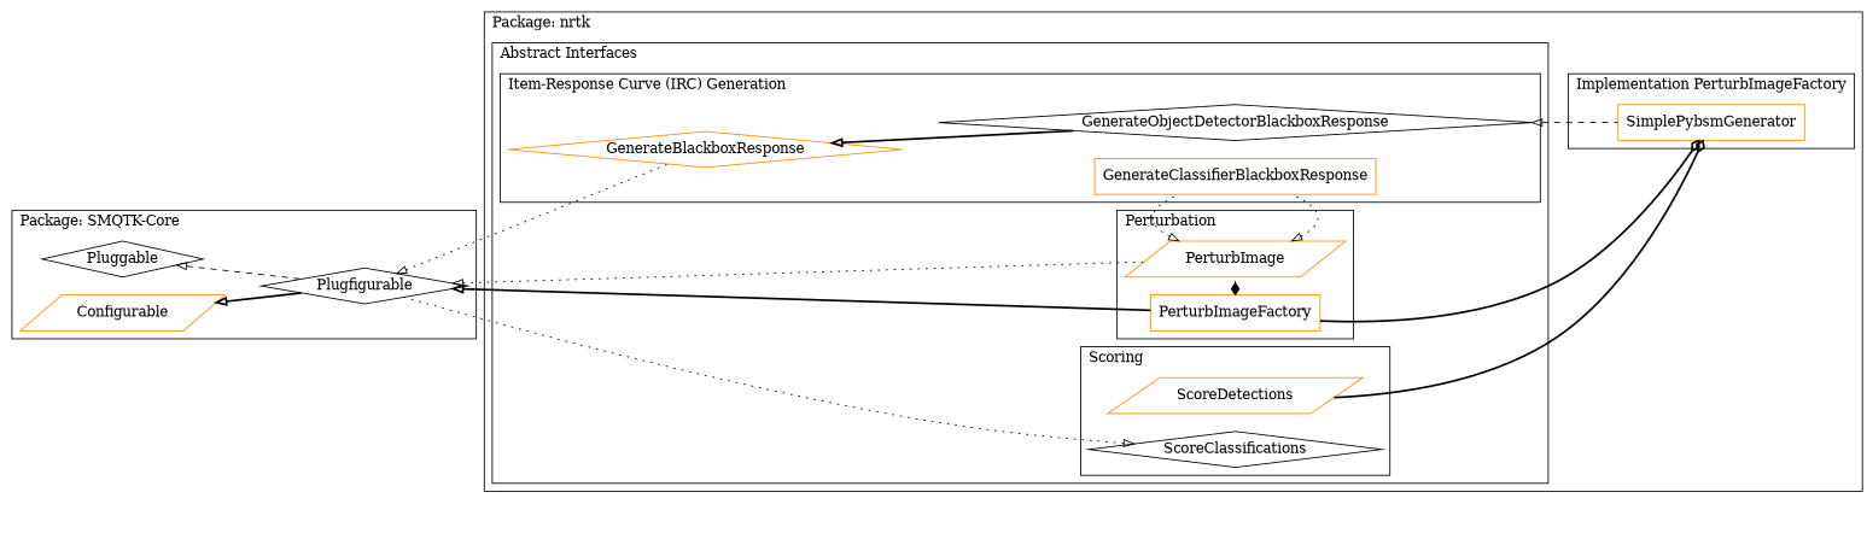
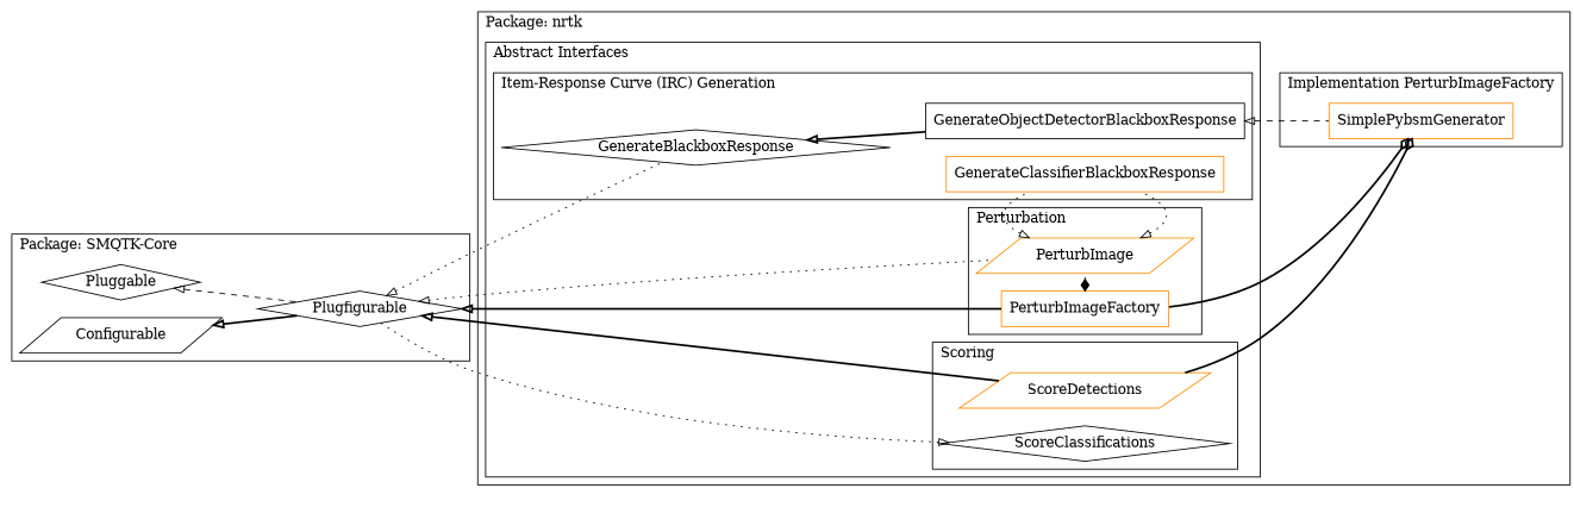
  digraph {
    labeljust=left
    newrank=true
    rankdir=LR
    node [style=solid color=darkorange]
    edge [style=bold arrowtail=empty dir=back]
    A [style=invis color=""]
    Pluggable [color=black shape=diamond]
-   Configurable [shape=parallelogram]
+   Configurable [color=black shape=parallelogram]
    B [style=invis color=""]
    Plugfigurable [color=black shape=diamond]
    C [style=invis color=""]
-   GenerateBlackboxResponse [shape=diamond]
+   GenerateBlackboxResponse [color=black shape=diamond]
    D [style=invis color=""]
    PerturbImage [shape=parallelogram]
    PerturbImageFactory [shape=box]
    ScoreDetections [shape=parallelogram]
    ScoreClassifications [color=black shape=diamond]
-   GenerateObjectDetectorBlackboxResponse [color=black shape=diamond]
+   GenerateObjectDetectorBlackboxResponse [color=black shape=box]
    GenerateClassifierBlackboxResponse [shape=box]
    E [style=invis color=""]
    SimplePybsmGenerator [shape=box]
    subgraph sub_1 {
      rank=same
      A
      Pluggable
      Configurable
    }
    subgraph sub_2 {
      rank=same
      B
      Plugfigurable
    }
    subgraph sub_3 {
      rank=same
      C
      GenerateBlackboxResponse
    }
    subgraph sub_4 {
      rank=same
      D
      PerturbImage
      PerturbImageFactory
      ScoreDetections
      ScoreClassifications
      GenerateObjectDetectorBlackboxResponse
      GenerateClassifierBlackboxResponse
    }
    subgraph sub_5 {
      rank=same
      E
      SimplePybsmGenerator
    }
    subgraph cluster_6 {
      label="Package: SMQTK-Core"
      Pluggable
      Configurable
      Plugfigurable
    }
    subgraph cluster_7 {
      label="Package: nrtk"
      subgraph cluster_8 {
        label="Abstract Interfaces"
        subgraph cluster_9 {
          label=Perturbation
          PerturbImage
          PerturbImageFactory
        }
        subgraph cluster_10 {
          label="Item-Response Curve (IRC) Generation"
          GenerateBlackboxResponse
          GenerateObjectDetectorBlackboxResponse
          GenerateClassifierBlackboxResponse
        }
        subgraph cluster_11 {
          label=Scoring
          ScoreDetections
          ScoreClassifications
        }
      }
      subgraph cluster_12 {
        label="Implementation PerturbImageFactory"
        SimplePybsmGenerator
      }
    }
    A -> B [style=invis arrowtail="" dir=""]
    Pluggable -> Plugfigurable [style=dashed]
    Configurable -> Plugfigurable
    B -> C [style=invis arrowtail="" dir=""]
    Plugfigurable -> GenerateBlackboxResponse [style=dotted]
    Plugfigurable -> PerturbImage [style=dotted]
    Plugfigurable -> PerturbImageFactory
+   Plugfigurable -> ScoreDetections
    C -> D [style=invis arrowtail="" dir=""]
    GenerateBlackboxResponse -> GenerateObjectDetectorBlackboxResponse
    D -> E [style=invis arrowtail="" dir=""]
    PerturbImage -> GenerateClassifierBlackboxResponse [style=dotted]
    PerturbImageFactory -> PerturbImage [arrowtail=diamond constraint=false style=dotted]
    ScoreClassifications -> Plugfigurable [style=dotted]
    GenerateObjectDetectorBlackboxResponse -> SimplePybsmGenerator [style=dashed]
    SimplePybsmGenerator -> PerturbImageFactory [arrowtail=odiamond constraint=false]
    SimplePybsmGenerator -> ScoreDetections [arrowtail=odiamond constraint=false]
  }
